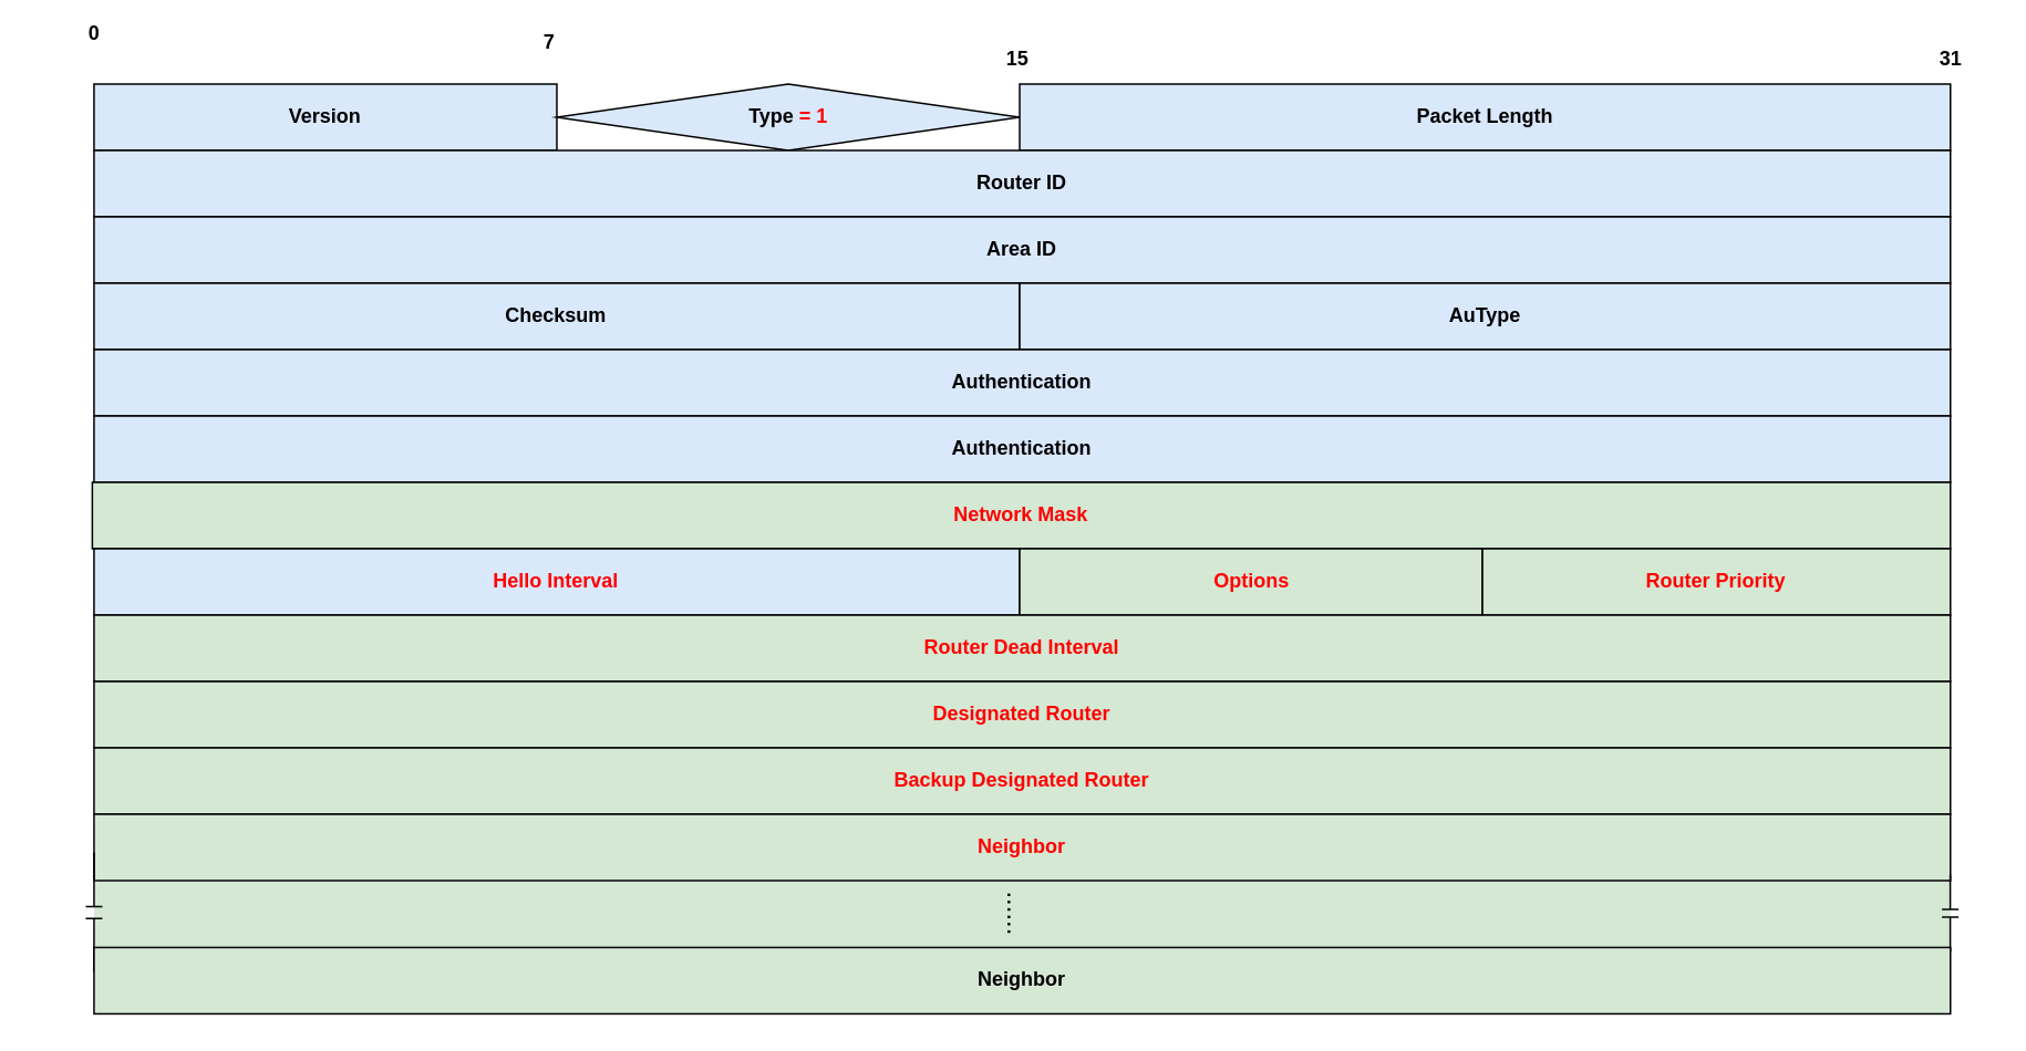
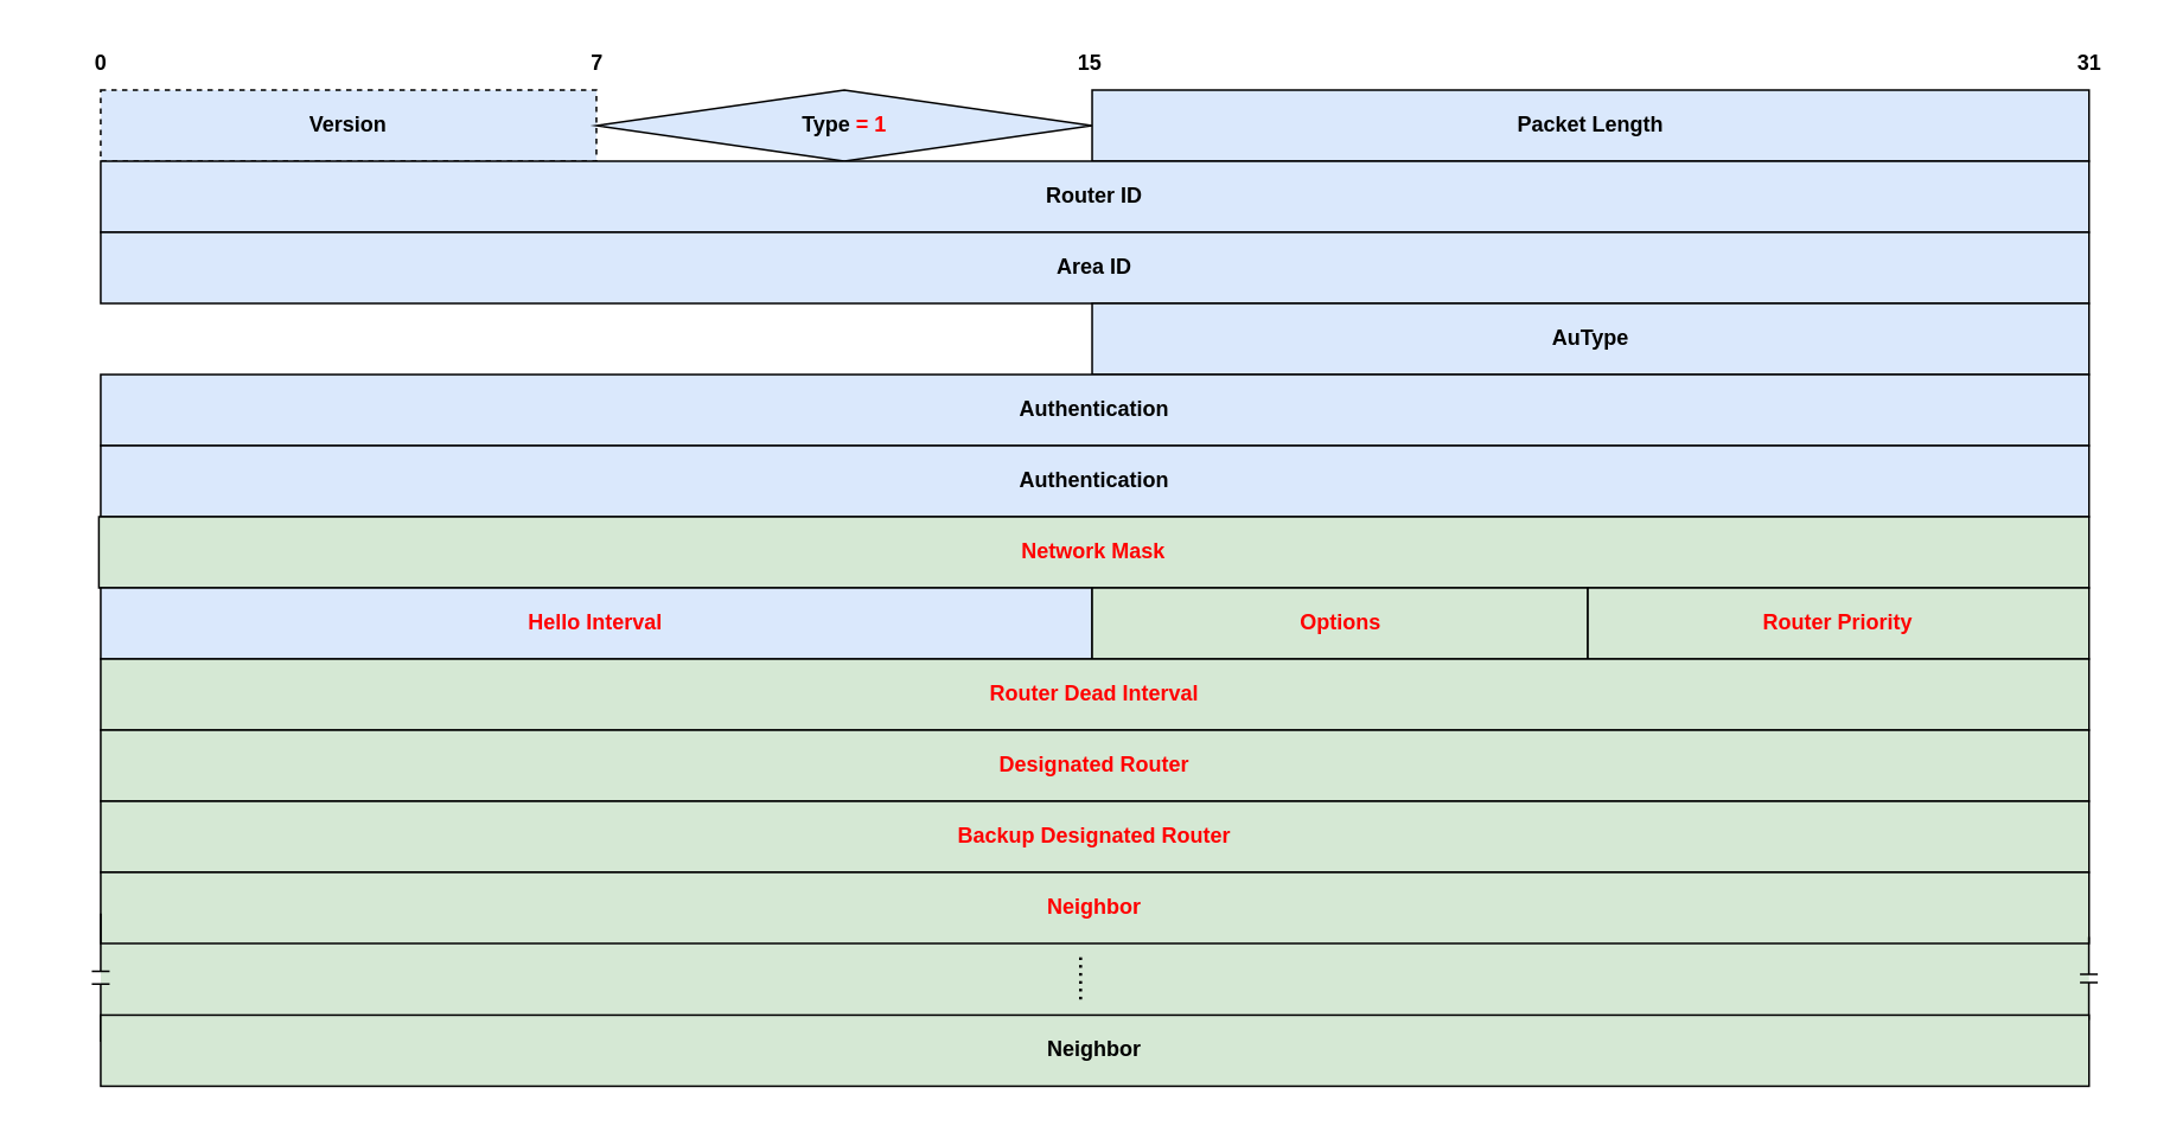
  <mxCell id="0" />
  <mxCell id="1" parent="0" />
  <mxCell id="2" value="" style="rounded=0;whiteSpace=wrap;html=1;fillColor=#d5e8d4;strokeColor=none;fontStyle=1" parent="1" vertex="1"><mxGeometry x="56.13" y="530.29" width="1117.87" height="40" as="geometry" /></mxCell>
- <mxCell id="3" value="&lt;span&gt;Version&lt;/span&gt;" style="rounded=0;whiteSpace=wrap;html=1;fillColor=#dae8fc;strokeColor=#000000;fontStyle=1" parent="1" vertex="1"><mxGeometry x="56.128" y="50" width="278.694" height="40" as="geometry" /></mxCell>
+ <mxCell id="3" value="&lt;span&gt;Version&lt;/span&gt;" style="rounded=0;whiteSpace=wrap;html=1;fillColor=#dae8fc;strokeColor=#000000;fontStyle=1;dashed=1;" parent="1" vertex="1"><mxGeometry x="56.128" y="50" width="278.694" height="40" as="geometry" /></mxCell>
  <mxCell id="4" value="&lt;span&gt;Type &lt;font style=&quot;color: rgb(255, 0, 0);&quot;&gt;= 1&lt;/font&gt;&lt;/span&gt;" style="rhombus;whiteSpace=wrap;html=1;fillColor=#dae8fc;strokeColor=#000000;fontStyle=1;" parent="1" vertex="1"><mxGeometry x="334.822" y="50" width="278.694" height="40" as="geometry" /></mxCell>
  <mxCell id="5" value="Packet Length" style="rounded=0;whiteSpace=wrap;html=1;fillColor=#dae8fc;strokeColor=#000000;fontStyle=1" parent="1" vertex="1"><mxGeometry x="613.52" y="50" width="560.48" height="40" as="geometry" /></mxCell>
  <mxCell id="6" value="Router ID" style="rounded=0;whiteSpace=wrap;html=1;fillColor=#dae8fc;strokeColor=#000000;fontStyle=1" parent="1" vertex="1"><mxGeometry x="56.13" y="90" width="1117.87" height="40" as="geometry" /></mxCell>
  <mxCell id="7" value="Area ID" style="rounded=0;whiteSpace=wrap;html=1;fillColor=#dae8fc;strokeColor=#000000;fontStyle=1" parent="1" vertex="1"><mxGeometry x="56.13" y="130" width="1117.87" height="40" as="geometry" /></mxCell>
- <mxCell id="8" value="&lt;span&gt;0&lt;/span&gt;" style="text;html=1;align=center;verticalAlign=middle;resizable=0;points=[];autosize=1;strokeColor=none;fillColor=none;fontStyle=1" parent="1" vertex="1"><mxGeometry x="41.13" y="5" width="30" height="30" as="geometry" /></mxCell>
- <mxCell id="9" value="&lt;span&gt;7&lt;/span&gt;" style="text;html=1;align=center;verticalAlign=middle;resizable=0;points=[];autosize=1;strokeColor=none;fillColor=none;fontStyle=1" parent="1" vertex="1"><mxGeometry x="314.824" y="10" width="30" height="30" as="geometry" /></mxCell>
+ <mxCell id="8" value="&lt;span&gt;0&lt;/span&gt;" style="text;html=1;align=center;verticalAlign=middle;resizable=0;points=[];autosize=1;strokeColor=none;fillColor=none;fontStyle=1" parent="1" vertex="1"><mxGeometry x="41.13" y="20" width="30" height="30" as="geometry" /></mxCell>
+ <mxCell id="9" value="&lt;span&gt;7&lt;/span&gt;" style="text;html=1;align=center;verticalAlign=middle;resizable=0;points=[];autosize=1;strokeColor=none;fillColor=none;fontStyle=1" parent="1" vertex="1"><mxGeometry x="319.824" y="20" width="30" height="30" as="geometry" /></mxCell>
  <mxCell id="10" value="&lt;span&gt;15&lt;/span&gt;" style="text;html=1;align=center;verticalAlign=middle;resizable=0;points=[];autosize=1;strokeColor=none;fillColor=none;fontStyle=1" parent="1" vertex="1"><mxGeometry x="592.49" y="20" width="40" height="30" as="geometry" /></mxCell>
  <mxCell id="11" value="&lt;span&gt;31&lt;/span&gt;" style="text;html=1;align=center;verticalAlign=middle;resizable=0;points=[];autosize=1;strokeColor=none;fillColor=none;fontStyle=1" parent="1" vertex="1"><mxGeometry x="1153.906" y="20" width="40" height="30" as="geometry" /></mxCell>
- <mxCell id="12" value="Checksum" style="rounded=0;whiteSpace=wrap;html=1;fillColor=#dae8fc;strokeColor=#000000;fontStyle=1" parent="1" vertex="1"><mxGeometry x="56.128" y="170" width="557.389" height="40" as="geometry" /></mxCell>
  <mxCell id="13" value="AuType" style="rounded=0;whiteSpace=wrap;html=1;fillColor=#dae8fc;strokeColor=#000000;fontStyle=1" parent="1" vertex="1"><mxGeometry x="613.52" y="170" width="560.48" height="40" as="geometry" /></mxCell>
  <mxCell id="14" value="Authentication" style="rounded=0;whiteSpace=wrap;html=1;fillColor=#dae8fc;strokeColor=#000000;fontStyle=1" parent="1" vertex="1"><mxGeometry x="56.13" y="210" width="1117.87" height="40" as="geometry" /></mxCell>
  <mxCell id="15" value="Authentication" style="rounded=0;whiteSpace=wrap;html=1;fillColor=#dae8fc;strokeColor=#000000;fontStyle=1" parent="1" vertex="1"><mxGeometry x="56.13" y="250" width="1117.87" height="40" as="geometry" /></mxCell>
  <mxCell id="16" value="&lt;font style=&quot;color: rgb(255, 0, 0);&quot;&gt;Network Mask&lt;/font&gt;" style="rounded=0;whiteSpace=wrap;html=1;fillColor=#d5e8d4;strokeColor=default;fontStyle=1" parent="1" vertex="1"><mxGeometry x="55.1" y="290" width="1118.9" height="40" as="geometry" /></mxCell>
  <mxCell id="17" style="edgeStyle=orthogonalEdgeStyle;rounded=0;orthogonalLoop=1;jettySize=auto;html=1;exitX=0.5;exitY=1;exitDx=0;exitDy=0;" parent="1" source="16" target="16" edge="1"><mxGeometry relative="1" as="geometry" /></mxCell>
  <mxCell id="18" value="&lt;font style=&quot;color: rgb(255, 0, 0);&quot;&gt;Hello Interval&lt;/font&gt;" style="rounded=0;whiteSpace=wrap;html=1;fillColor=#dae8fc;strokeColor=default;fontStyle=1;" parent="1" vertex="1"><mxGeometry x="56.128" y="330" width="557.389" height="40" as="geometry" /></mxCell>
  <mxCell id="19" value="&lt;font style=&quot;color: rgb(255, 0, 0);&quot;&gt;Options&lt;/font&gt;" style="rounded=0;whiteSpace=wrap;html=1;fillColor=#d5e8d4;strokeColor=default;fontStyle=1" parent="1" vertex="1"><mxGeometry x="613.516" y="330" width="278.694" height="40" as="geometry" /></mxCell>
  <mxCell id="20" value="&lt;font style=&quot;color: rgb(255, 0, 0);&quot;&gt;Router Priority&lt;/font&gt;" style="rounded=0;whiteSpace=wrap;html=1;fillColor=#d5e8d4;strokeColor=default;fontStyle=1" parent="1" vertex="1"><mxGeometry x="892.21" y="330" width="281.79" height="40" as="geometry" /></mxCell>
  <mxCell id="21" value="&lt;font style=&quot;color: rgb(255, 0, 0);&quot;&gt;Router Dead Interval&lt;/font&gt;" style="rounded=0;whiteSpace=wrap;html=1;fillColor=#d5e8d4;strokeColor=default;fontStyle=1" parent="1" vertex="1"><mxGeometry x="56.13" y="370" width="1117.87" height="40" as="geometry" /></mxCell>
  <mxCell id="22" value="&lt;font style=&quot;color: rgb(255, 0, 0);&quot;&gt;Designated Router&lt;/font&gt;" style="rounded=0;whiteSpace=wrap;html=1;fillColor=#d5e8d4;strokeColor=default;fontStyle=1" parent="1" vertex="1"><mxGeometry x="56.13" y="410" width="1117.87" height="40" as="geometry" /></mxCell>
  <mxCell id="23" value="&lt;font style=&quot;color: rgb(255, 0, 0);&quot;&gt;Backup Designated Router&lt;/font&gt;" style="rounded=0;whiteSpace=wrap;html=1;fillColor=#d5e8d4;strokeColor=default;fontStyle=1" parent="1" vertex="1"><mxGeometry x="56.13" y="450" width="1117.87" height="40" as="geometry" /></mxCell>
  <mxCell id="24" value="&lt;font style=&quot;color: rgb(255, 0, 0);&quot;&gt;Neighbor&lt;/font&gt;" style="rounded=0;whiteSpace=wrap;html=1;fillColor=#d5e8d4;strokeColor=default;fontStyle=1" parent="1" vertex="1"><mxGeometry x="56.13" y="490" width="1117.87" height="40" as="geometry" /></mxCell>
  <mxCell id="25" value="" style="pointerEvents=1;verticalLabelPosition=bottom;shadow=0;dashed=0;align=center;html=1;verticalAlign=top;shape=mxgraph.electrical.capacitors.capacitor_1;rotation=90;" parent="1" vertex="1"><mxGeometry x="20.072" y="544.29" width="72.112" height="10" as="geometry" /></mxCell>
  <mxCell id="26" style="edgeStyle=orthogonalEdgeStyle;rounded=0;orthogonalLoop=1;jettySize=auto;html=1;exitX=1;exitY=0.5;exitDx=0;exitDy=0;exitPerimeter=0;entryX=1;entryY=1;entryDx=0;entryDy=0;endArrow=none;startFill=0;" parent="1" edge="1"><mxGeometry relative="1" as="geometry"><Array as="points"><mxPoint x="56.128" y="571" /></Array><mxPoint x="56.128" y="570" as="sourcePoint" /><mxPoint x="1170.905" y="571" as="targetPoint" /></mxGeometry></mxCell>
  <mxCell id="27" value="" style="pointerEvents=1;verticalLabelPosition=bottom;shadow=0;dashed=0;align=center;html=1;verticalAlign=top;shape=mxgraph.electrical.capacitors.capacitor_1;rotation=90;" parent="1" vertex="1"><mxGeometry x="1150.56" y="544.63" width="46.69" height="10" as="geometry" /></mxCell>
  <mxCell id="28" value="&lt;span style=&quot;font-weight: normal;&quot;&gt;......&lt;/span&gt;" style="text;html=1;align=center;verticalAlign=middle;resizable=0;points=[];autosize=1;strokeColor=none;fillColor=none;rotation=90;fontStyle=1;fontSize=16;" parent="1" vertex="1"><mxGeometry x="587.68" y="534.29" width="50" height="30" as="geometry" /></mxCell>
  <mxCell id="29" value="Neighbor" style="rounded=0;whiteSpace=wrap;html=1;fillColor=#d5e8d4;strokeColor=default;fontStyle=1" parent="1" vertex="1"><mxGeometry x="56.13" y="570.29" width="1117.87" height="40" as="geometry" /></mxCell>
